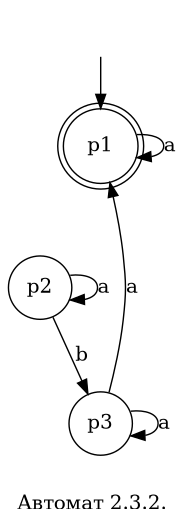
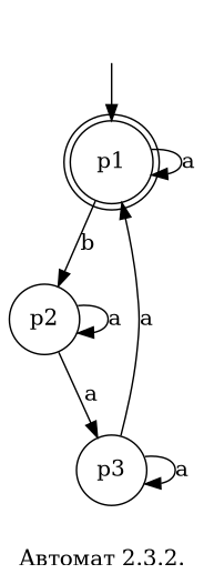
  digraph {
    label="Автомат 2.3.2."
    rankdir=TB
    node [shape=circle]
    "" [shape=none]
    p1 [shape=doublecircle]
    p2
    p3
    "" -> p1
    p1 -> p1 [label=a]
+   p1 -> p2 [label=b]
    p2 -> p2 [label=a]
-   p2 -> p3 [label=b]
+   p2 -> p3 [label=a]
    p3 -> p1 [label=a]
    p3 -> p3 [label=a]
  }
